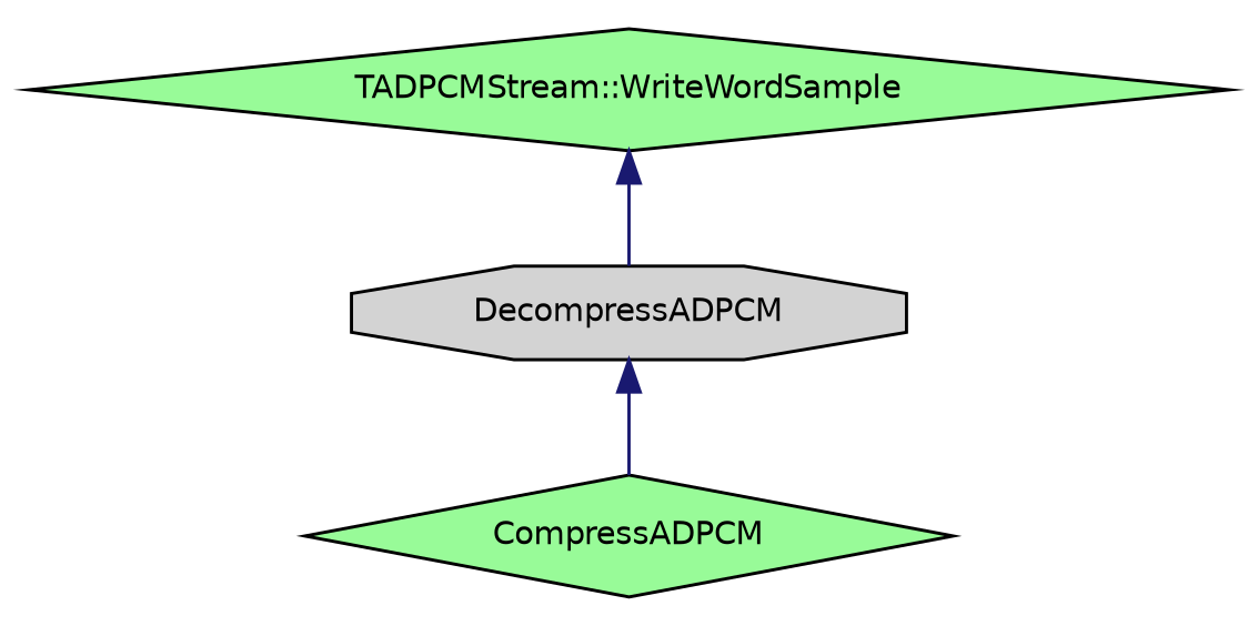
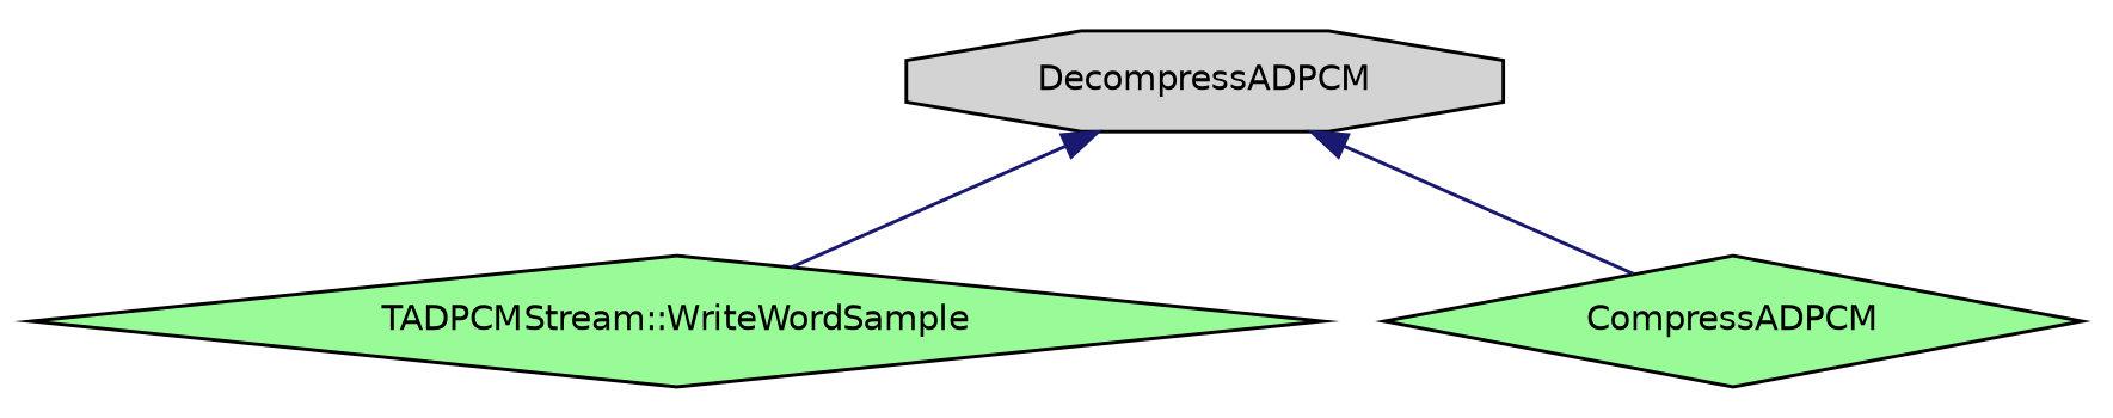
  digraph {
    rankdir=TB
    node [color=black fillcolor=palegreen fontname=Helvetica fontsize=10 shape=diamond style=filled]
    edge [color=midnightblue dir=back fontname=Helvetica fontsize=10 labelfontname=Helvetica labelfontsize=10 style=solid]
    n1 [fontcolor=black height=0.2 label="TADPCMStream::WriteWordSample" width=0.4]
    n2 [fillcolor=lightgrey height=0.2 label=DecompressADPCM shape=octagon width=0.4]
    n3 [height=0.2 label=CompressADPCM width=0.4]
-   n1 -> n2
+   n2 -> n1
    n2 -> n3
  }
